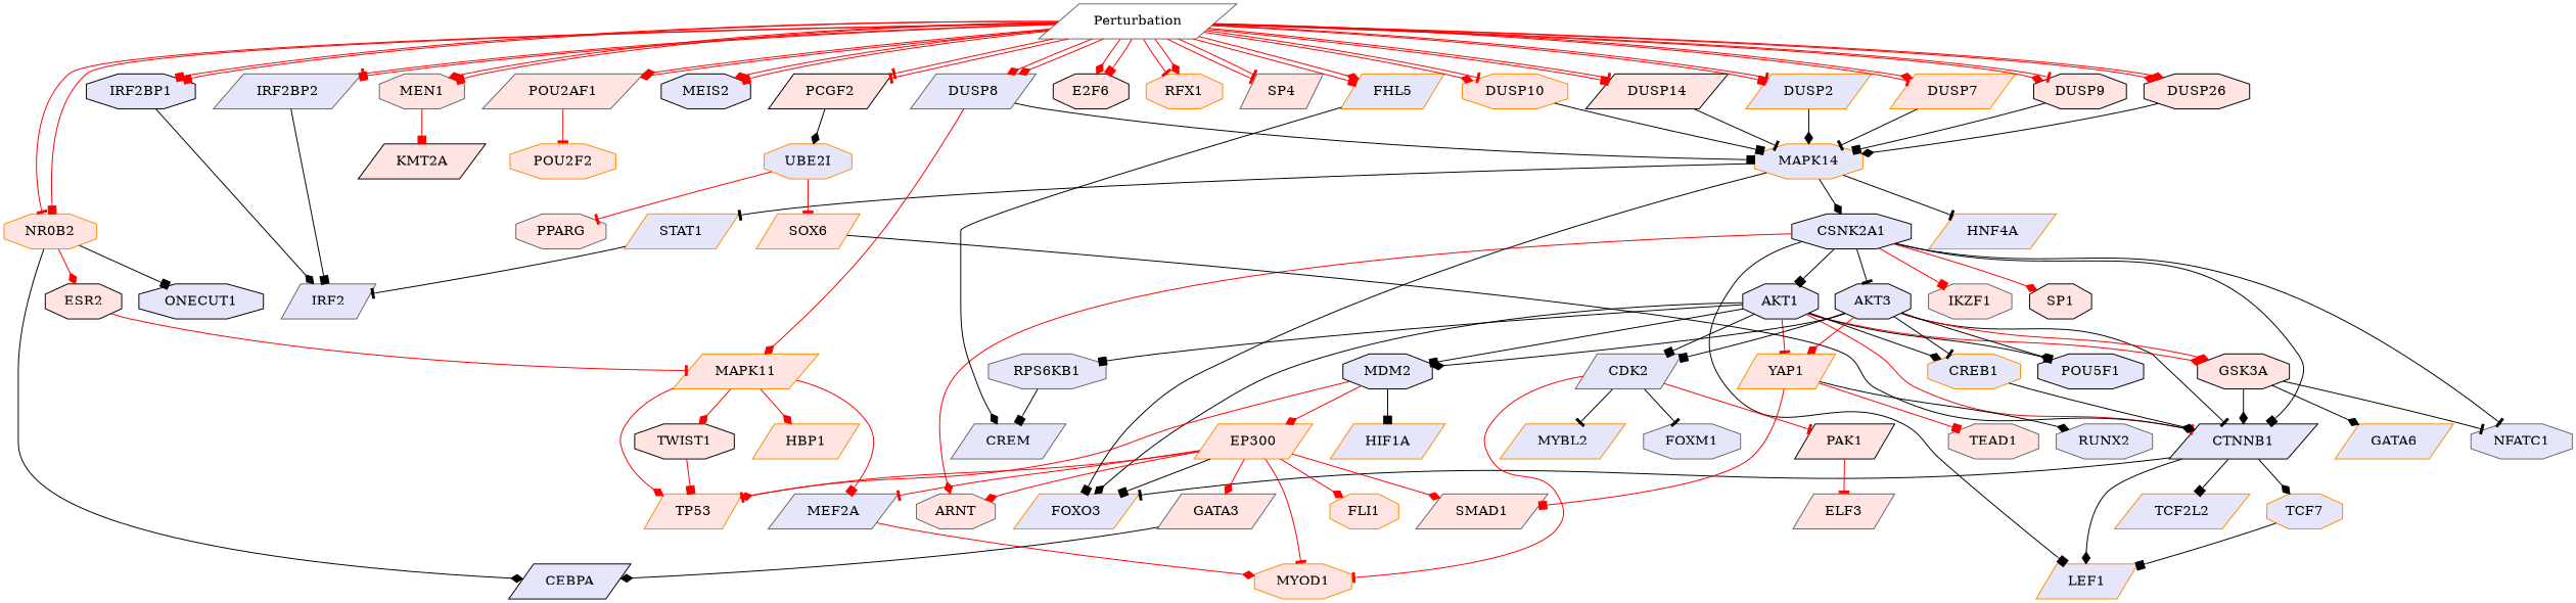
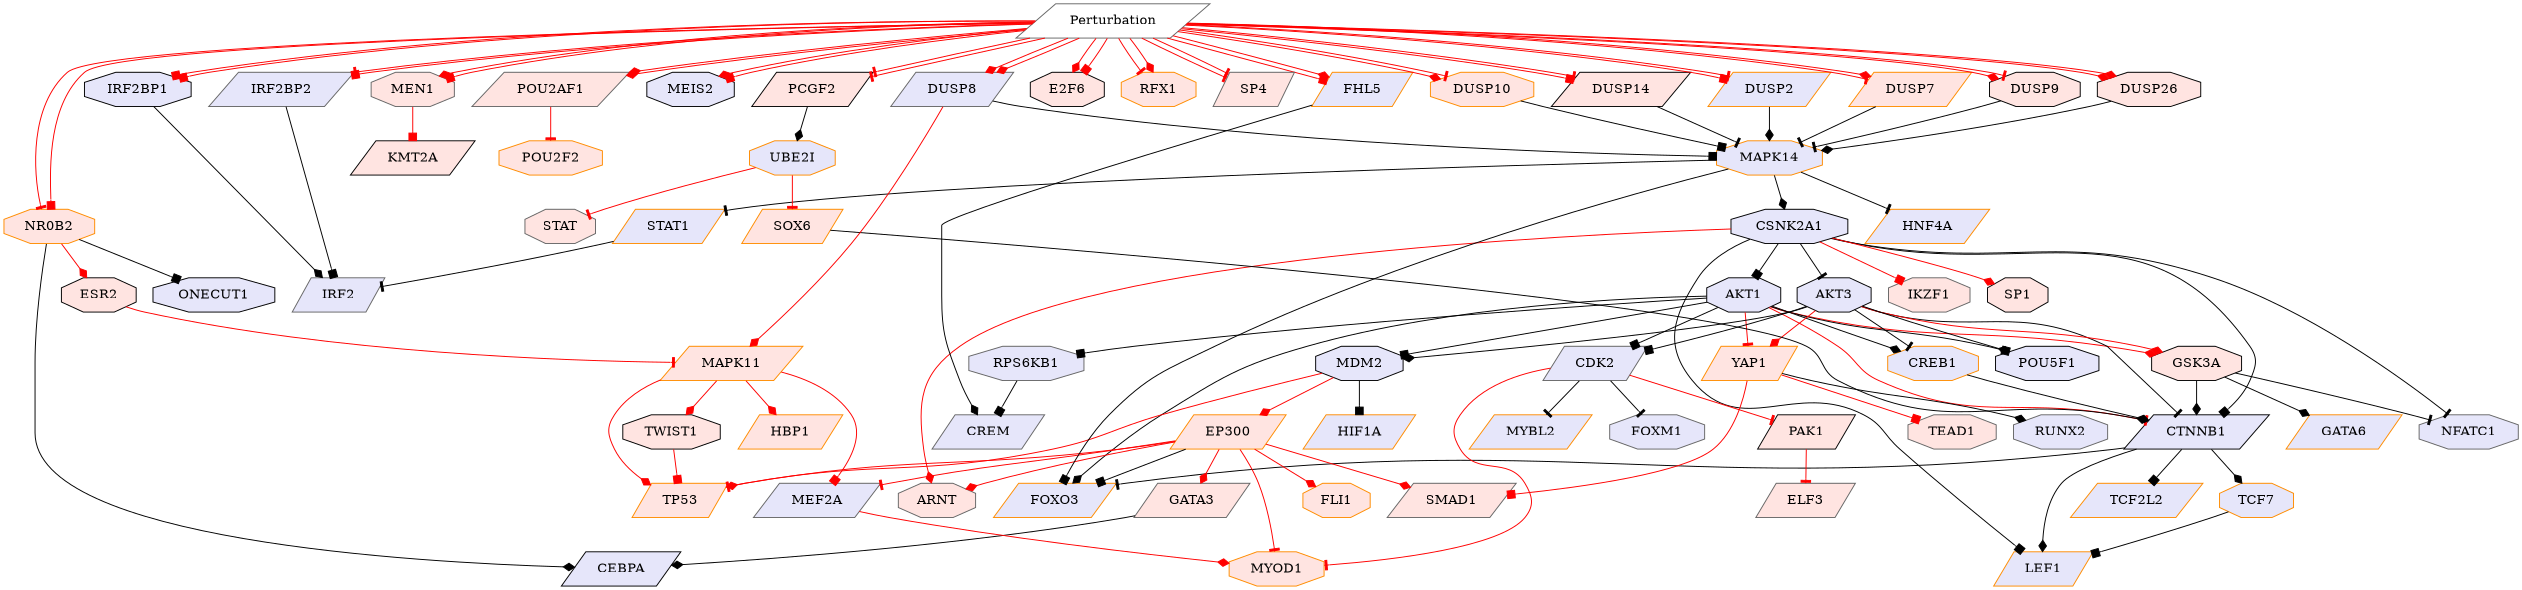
  digraph {
    node [color=darkorange fillcolor=lavender shape=parallelogram style=filled]
    edge [arrowhead=diamond color=red penwidth=1]
    CSNK2A1 [color=black shape=octagon]
    CTNNB1 [color=black]
    AKT1 [color=black shape=octagon]
    LEF1
    NFATC1 [color=gray40 shape=octagon]
    ARNT [color=gray40 fillcolor=mistyrose shape=octagon]
    IKZF1 [color=gray40 fillcolor=mistyrose shape=octagon]
    SP1 [color=black fillcolor=mistyrose shape=octagon]
    AKT3 [color=black shape=octagon]
    FOXO3
    n11 [label=TCF2L2]
    TCF7 [shape=octagon]
    MDM2 [color=black shape=octagon]
    CREB1 [shape=octagon]
    GSK3A [color=black fillcolor=mistyrose shape=octagon]
    CDK2 [color=gray40]
    POU5F1 [color=black shape=octagon]
    YAP1 [fillcolor=mistyrose]
    RPS6KB1 [color=gray40 shape=octagon]
    EP300 [fillcolor=mistyrose]
    HIF1A
    TP53 [fillcolor=mistyrose]
    GATA6
    MYBL2
    FOXM1 [color=gray40 shape=octagon]
    PAK1 [color=black fillcolor=mistyrose]
    MYOD1 [fillcolor=mistyrose shape=octagon]
    RUNX2 [color=gray40 shape=octagon]
    TEAD1 [color=gray40 fillcolor=mistyrose shape=octagon]
    SMAD1 [color=gray40 fillcolor=mistyrose]
    CREM [color=gray40]
    GATA3 [color=gray40 fillcolor=mistyrose]
    MEF2A [color=gray40]
    FLI1 [fillcolor=mistyrose shape=octagon]
    NR0B2 [fillcolor=mistyrose shape=octagon]
    ONECUT1 [color=black shape=octagon]
    CEBPA [color=black]
    ESR2 [color=black fillcolor=mistyrose shape=octagon]
    MAPK11 [fillcolor=mistyrose]
    DUSP10 [fillcolor=mistyrose shape=octagon]
    MAPK14 [shape=octagon]
    HNF4A
    STAT1
    IRF2 [color=gray40]
    ELF3 [color=gray40 fillcolor=mistyrose]
    SOX6 [fillcolor=mistyrose]
    PCGF2 [color=black fillcolor=mistyrose]
    UBE2I [shape=octagon]
-   PPARG [color=gray40 fillcolor=mistyrose shape=octagon]
+   PPARG [color=gray40 fillcolor=mistyrose shape=octagon label=STAT]
    FHL5
    IRF2BP2 [color=gray40]
    Perturbation [color=gray40 fillcolor=white]
    MEIS2 [color=black shape=octagon]
    MEN1 [color=gray40 fillcolor=mistyrose shape=octagon]
    POU2AF1 [color=gray40 fillcolor=mistyrose]
    E2F6 [color=black fillcolor=mistyrose shape=octagon]
    RFX1 [fillcolor=mistyrose shape=octagon]
    SP4 [color=gray40 fillcolor=mistyrose]
    DUSP14 [color=black fillcolor=mistyrose]
    DUSP2
    DUSP7 [fillcolor=mistyrose]
    DUSP9 [color=black fillcolor=mistyrose shape=octagon]
    DUSP26 [color=black fillcolor=mistyrose shape=octagon]
    DUSP8 [color=gray40]
    IRF2BP1 [color=black shape=octagon]
    KMT2A [color=black fillcolor=mistyrose]
    POU2F2 [fillcolor=mistyrose shape=octagon]
    HBP1 [fillcolor=mistyrose]
    TWIST1 [color=black fillcolor=mistyrose shape=octagon]
    CSNK2A1 -> CTNNB1 [arrowhead=box color=black]
    CSNK2A1 -> AKT1 [arrowhead=box color=black]
    CSNK2A1 -> LEF1 [arrowhead=box color=black]
    CSNK2A1 -> NFATC1 [arrowhead=tee color=black]
    CSNK2A1 -> ARNT
    CSNK2A1 -> IKZF1 [arrowhead=box]
    CSNK2A1 -> SP1
    CSNK2A1 -> AKT3 [arrowhead=tee color=black]
    CTNNB1 -> LEF1 [color=black]
    CTNNB1 -> FOXO3 [arrowhead=tee color=black]
    CTNNB1 -> n11 [arrowhead=box color=black]
    CTNNB1 -> TCF7 [color=black]
    AKT1 -> CTNNB1 [arrowhead=tee]
    AKT1 -> FOXO3 [color=black]
    AKT1 -> MDM2 [arrowhead=box color=black]
    AKT1 -> CREB1 [color=black]
    AKT1 -> GSK3A
    AKT1 -> CDK2 [arrowhead=box color=black]
    AKT1 -> POU5F1 [arrowhead=box color=black]
    AKT1 -> YAP1 [arrowhead=tee]
    AKT1 -> RPS6KB1 [arrowhead=box color=black]
    AKT3 -> CTNNB1 [arrowhead=tee color=black]
    AKT3 -> MDM2 [color=black]
    AKT3 -> CREB1 [arrowhead=tee color=black]
    AKT3 -> GSK3A
    AKT3 -> CDK2 [arrowhead=box color=black]
    AKT3 -> POU5F1 [color=black]
    AKT3 -> YAP1
    TCF7 -> LEF1 [arrowhead=box color=black]
    MDM2 -> EP300
    MDM2 -> HIF1A [arrowhead=box color=black]
    MDM2 -> TP53 [arrowhead=tee]
    CREB1 -> CTNNB1 [color=black]
    GSK3A -> CTNNB1 [color=black]
    GSK3A -> NFATC1 [arrowhead=tee color=black]
    GSK3A -> GATA6 [color=black]
    CDK2 -> MYBL2 [arrowhead=tee color=black]
    CDK2 -> FOXM1 [arrowhead=tee color=black]
    CDK2 -> PAK1 [arrowhead=tee]
    CDK2 -> MYOD1 [arrowhead=tee]
    YAP1 -> RUNX2 [color=black]
    YAP1 -> TEAD1 [arrowhead=box]
    YAP1 -> SMAD1 [arrowhead=box]
    RPS6KB1 -> CREM [arrowhead=box color=black]
    EP300 -> ARNT
    EP300 -> FOXO3 [arrowhead=box color=black]
    EP300 -> TP53
    EP300 -> MYOD1 [arrowhead=tee]
    EP300 -> SMAD1
    EP300 -> GATA3
    EP300 -> MEF2A [arrowhead=tee]
    EP300 -> FLI1
    PAK1 -> ELF3 [arrowhead=tee]
    GATA3 -> CEBPA [color=black]
    MEF2A -> MYOD1
    NR0B2 -> ONECUT1 [arrowhead=box color=black]
    NR0B2 -> CEBPA [color=black]
    NR0B2 -> ESR2
    ESR2 -> MAPK11 [arrowhead=tee]
    MAPK11 -> TP53
    MAPK11 -> MEF2A [arrowhead=box]
    MAPK11 -> HBP1
    MAPK11 -> TWIST1
    DUSP10 -> MAPK14 [arrowhead=box color=black]
    MAPK14 -> CSNK2A1 [color=black]
    MAPK14 -> FOXO3 [arrowhead=box color=black]
    MAPK14 -> HNF4A [arrowhead=tee color=black]
    MAPK14 -> STAT1 [arrowhead=tee color=black]
    STAT1 -> IRF2 [arrowhead=tee color=black]
    SOX6 -> CTNNB1 [color=black]
    PCGF2 -> UBE2I [color=black]
    UBE2I -> SOX6 [arrowhead=tee]
    UBE2I -> PPARG [arrowhead=tee]
    FHL5 -> CREM [color=black]
    IRF2BP2 -> IRF2 [arrowhead=box color=black]
    Perturbation -> NR0B2 [arrowhead=tee]
    Perturbation -> NR0B2 [arrowhead=box]
    Perturbation -> DUSP10
    Perturbation -> DUSP10 [arrowhead=tee]
    Perturbation -> PCGF2 [arrowhead=tee]
    Perturbation -> PCGF2 [arrowhead=tee]
    Perturbation -> FHL5 [arrowhead=box]
    Perturbation -> FHL5
    Perturbation -> IRF2BP2 [arrowhead=tee]
    Perturbation -> IRF2BP2 [arrowhead=box]
    Perturbation -> MEIS2
    Perturbation -> MEIS2 [arrowhead=box]
    Perturbation -> MEN1
    Perturbation -> MEN1 [arrowhead=box]
    Perturbation -> POU2AF1
    Perturbation -> POU2AF1
    Perturbation -> E2F6
    Perturbation -> E2F6 [arrowhead=box]
    Perturbation -> RFX1 [arrowhead=tee]
    Perturbation -> RFX1
    Perturbation -> SP4 [arrowhead=tee]
    Perturbation -> SP4 [arrowhead=tee]
    Perturbation -> DUSP14 [arrowhead=box]
    Perturbation -> DUSP14 [arrowhead=tee]
    Perturbation -> DUSP2 [arrowhead=box]
    Perturbation -> DUSP2 [arrowhead=tee]
    Perturbation -> DUSP7 [arrowhead=tee]
    Perturbation -> DUSP7
    Perturbation -> DUSP9
    Perturbation -> DUSP9 [arrowhead=tee]
    Perturbation -> DUSP26
    Perturbation -> DUSP26
    Perturbation -> DUSP8
    Perturbation -> DUSP8
    Perturbation -> IRF2BP1 [arrowhead=box]
    Perturbation -> IRF2BP1 [arrowhead=box]
    MEN1 -> KMT2A [arrowhead=box]
    POU2AF1 -> POU2F2 [arrowhead=tee]
    DUSP14 -> MAPK14 [arrowhead=tee color=black]
    DUSP2 -> MAPK14 [color=black]
    DUSP7 -> MAPK14 [arrowhead=tee color=black]
-   DUSP9 -> MAPK14 [arrowhead=box color=black]
+   DUSP9 -> MAPK14 [arrowhead=tee color=black]
    DUSP26 -> MAPK14 [color=black]
    DUSP8 -> MAPK11
    DUSP8 -> MAPK14 [arrowhead=box color=black]
    IRF2BP1 -> IRF2 [color=black]
    TWIST1 -> TP53 [arrowhead=box]
  }
